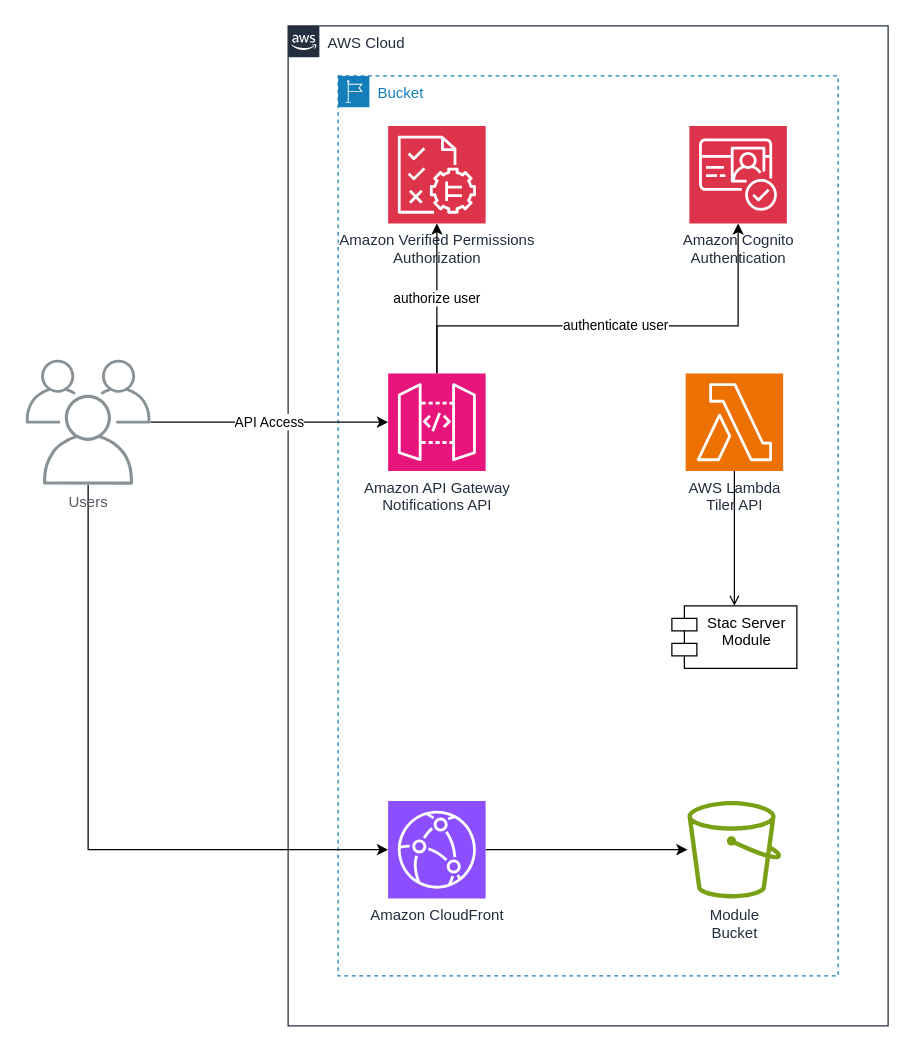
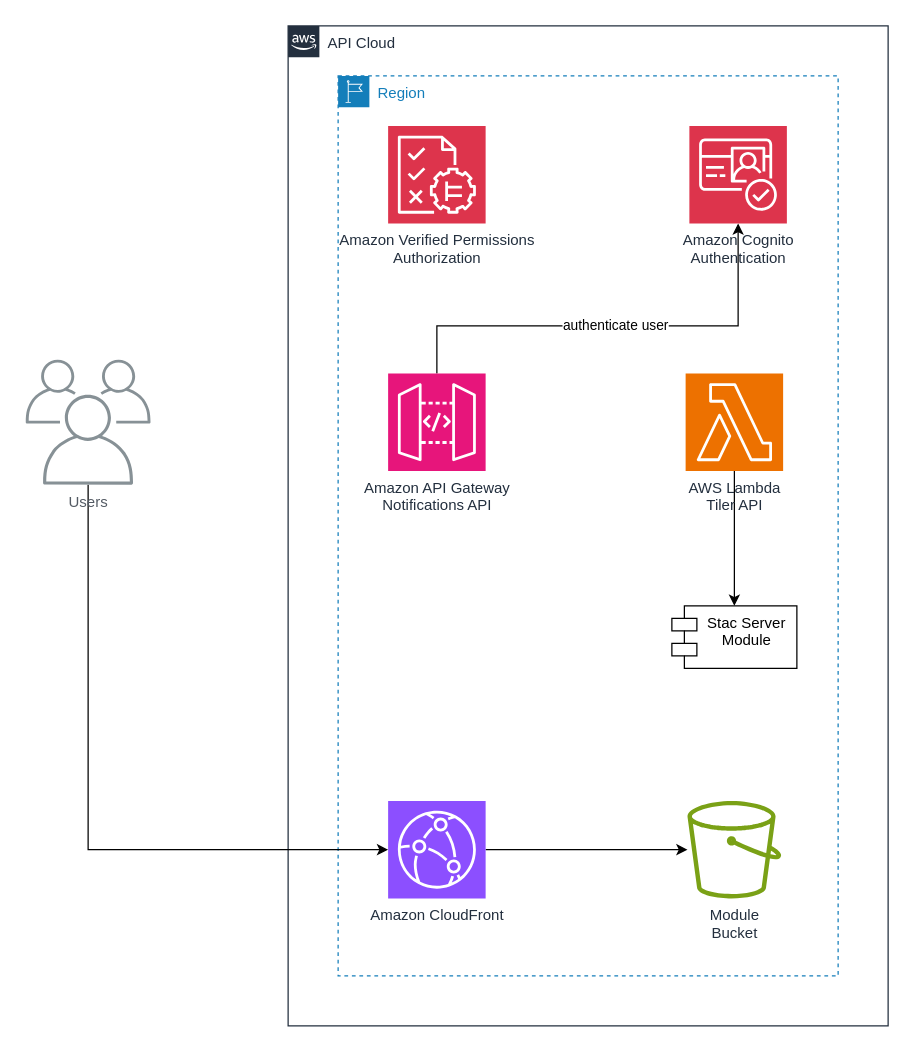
  <mxCell id="0" />
  <mxCell id="1" parent="0" />
- <mxCell id="2" value="AWS Cloud" style="points=[[0,0],[0.25,0],[0.5,0],[0.75,0],[1,0],[1,0.25],[1,0.5],[1,0.75],[1,1],[0.75,1],[0.5,1],[0.25,1],[0,1],[0,0.75],[0,0.5],[0,0.25]];outlineConnect=0;gradientColor=none;html=1;whiteSpace=wrap;fontSize=12;fontStyle=0;container=1;pointerEvents=0;collapsible=0;recursiveResize=0;shape=mxgraph.aws4.group;grIcon=mxgraph.aws4.group_aws_cloud_alt;strokeColor=#232F3E;fillColor=none;verticalAlign=top;align=left;spacingLeft=30;fontColor=#232F3E;dashed=0;" parent="1" vertex="1"><mxGeometry x="230" y="20" width="480" height="800" as="geometry" /></mxCell>
- <mxCell id="3" value="Bucket" style="points=[[0,0],[0.25,0],[0.5,0],[0.75,0],[1,0],[1,0.25],[1,0.5],[1,0.75],[1,1],[0.75,1],[0.5,1],[0.25,1],[0,1],[0,0.75],[0,0.5],[0,0.25]];outlineConnect=0;gradientColor=none;html=1;whiteSpace=wrap;fontSize=12;fontStyle=0;container=1;pointerEvents=0;collapsible=0;recursiveResize=0;shape=mxgraph.aws4.group;grIcon=mxgraph.aws4.group_region;strokeColor=#147EBA;fillColor=none;verticalAlign=top;align=left;spacingLeft=30;fontColor=#147EBA;dashed=1;" parent="2" vertex="1"><mxGeometry x="40" y="40" width="400" height="720" as="geometry" /></mxCell>
+ <mxCell id="2" value="API Cloud" style="points=[[0,0],[0.25,0],[0.5,0],[0.75,0],[1,0],[1,0.25],[1,0.5],[1,0.75],[1,1],[0.75,1],[0.5,1],[0.25,1],[0,1],[0,0.75],[0,0.5],[0,0.25]];outlineConnect=0;gradientColor=none;html=1;whiteSpace=wrap;fontSize=12;fontStyle=0;container=1;pointerEvents=0;collapsible=0;recursiveResize=0;shape=mxgraph.aws4.group;grIcon=mxgraph.aws4.group_aws_cloud_alt;strokeColor=#232F3E;fillColor=none;verticalAlign=top;align=left;spacingLeft=30;fontColor=#232F3E;dashed=0;" parent="1" vertex="1"><mxGeometry x="230" y="20" width="480" height="800" as="geometry" /></mxCell>
+ <mxCell id="3" value="Region" style="points=[[0,0],[0.25,0],[0.5,0],[0.75,0],[1,0],[1,0.25],[1,0.5],[1,0.75],[1,1],[0.75,1],[0.5,1],[0.25,1],[0,1],[0,0.75],[0,0.5],[0,0.25]];outlineConnect=0;gradientColor=none;html=1;whiteSpace=wrap;fontSize=12;fontStyle=0;container=1;pointerEvents=0;collapsible=0;recursiveResize=0;shape=mxgraph.aws4.group;grIcon=mxgraph.aws4.group_region;strokeColor=#147EBA;fillColor=none;verticalAlign=top;align=left;spacingLeft=30;fontColor=#147EBA;dashed=1;" parent="2" vertex="1"><mxGeometry x="40" y="40" width="400" height="720" as="geometry" /></mxCell>
  <mxCell id="4" value="Amazon Verified Permissions&lt;br&gt;Authorization" style="sketch=0;points=[[0,0,0],[0.25,0,0],[0.5,0,0],[0.75,0,0],[1,0,0],[0,1,0],[0.25,1,0],[0.5,1,0],[0.75,1,0],[1,1,0],[0,0.25,0],[0,0.5,0],[0,0.75,0],[1,0.25,0],[1,0.5,0],[1,0.75,0]];outlineConnect=0;fontColor=#232F3E;fillColor=#DD344C;strokeColor=#ffffff;dashed=0;verticalLabelPosition=bottom;verticalAlign=top;align=center;html=1;fontSize=12;fontStyle=0;aspect=fixed;shape=mxgraph.aws4.resourceIcon;resIcon=mxgraph.aws4.verified_permissions;" parent="3" vertex="1"><mxGeometry x="40" y="40" width="78" height="78" as="geometry" /></mxCell>
- <mxCell id="5" value="authorize user" style="edgeStyle=orthogonalEdgeStyle;rounded=0;orthogonalLoop=1;jettySize=auto;html=1;" parent="3" source="7" target="4" edge="1"><mxGeometry relative="1" as="geometry" /></mxCell>
  <mxCell id="6" value="authenticate user" style="edgeStyle=orthogonalEdgeStyle;rounded=0;orthogonalLoop=1;jettySize=auto;html=1;" parent="3" source="7" target="8" edge="1"><mxGeometry relative="1" as="geometry"><Array as="points"><mxPoint x="79" y="200" /><mxPoint x="320" y="200" /></Array></mxGeometry></mxCell>
  <mxCell id="7" value="Amazon API Gateway&lt;br&gt;Notifications API" style="sketch=0;points=[[0,0,0],[0.25,0,0],[0.5,0,0],[0.75,0,0],[1,0,0],[0,1,0],[0.25,1,0],[0.5,1,0],[0.75,1,0],[1,1,0],[0,0.25,0],[0,0.5,0],[0,0.75,0],[1,0.25,0],[1,0.5,0],[1,0.75,0]];outlineConnect=0;fontColor=#232F3E;fillColor=#E7157B;strokeColor=#ffffff;dashed=0;verticalLabelPosition=bottom;verticalAlign=top;align=center;html=1;fontSize=12;fontStyle=0;aspect=fixed;shape=mxgraph.aws4.resourceIcon;resIcon=mxgraph.aws4.api_gateway;" parent="3" vertex="1"><mxGeometry x="40" y="238" width="78" height="78" as="geometry" /></mxCell>
  <mxCell id="8" value="Amazon Cognito&lt;br&gt;Authentication" style="sketch=0;points=[[0,0,0],[0.25,0,0],[0.5,0,0],[0.75,0,0],[1,0,0],[0,1,0],[0.25,1,0],[0.5,1,0],[0.75,1,0],[1,1,0],[0,0.25,0],[0,0.5,0],[0,0.75,0],[1,0.25,0],[1,0.5,0],[1,0.75,0]];outlineConnect=0;fontColor=#232F3E;fillColor=#DD344C;strokeColor=#ffffff;dashed=0;verticalLabelPosition=bottom;verticalAlign=top;align=center;html=1;fontSize=12;fontStyle=0;aspect=fixed;shape=mxgraph.aws4.resourceIcon;resIcon=mxgraph.aws4.cognito;" parent="3" vertex="1"><mxGeometry x="281" y="40" width="78" height="78" as="geometry" /></mxCell>
- <mxCell id="9" style="edgeStyle=orthogonalEdgeStyle;rounded=0;orthogonalLoop=1;jettySize=auto;html=1;endArrow=open;" parent="3" source="10" target="11" edge="1"><mxGeometry relative="1" as="geometry"><mxPoint x="520" y="277" as="targetPoint" /></mxGeometry></mxCell>
+ <mxCell id="9" style="edgeStyle=orthogonalEdgeStyle;rounded=0;orthogonalLoop=1;jettySize=auto;html=1;" parent="3" source="10" target="11" edge="1"><mxGeometry relative="1" as="geometry"><mxPoint x="520" y="277" as="targetPoint" /></mxGeometry></mxCell>
  <mxCell id="10" value="AWS Lambda&lt;br&gt;Tiler API" style="sketch=0;points=[[0,0,0],[0.25,0,0],[0.5,0,0],[0.75,0,0],[1,0,0],[0,1,0],[0.25,1,0],[0.5,1,0],[0.75,1,0],[1,1,0],[0,0.25,0],[0,0.5,0],[0,0.75,0],[1,0.25,0],[1,0.5,0],[1,0.75,0]];outlineConnect=0;fontColor=#232F3E;fillColor=#ED7100;strokeColor=#ffffff;dashed=0;verticalLabelPosition=bottom;verticalAlign=top;align=center;html=1;fontSize=12;fontStyle=0;aspect=fixed;shape=mxgraph.aws4.resourceIcon;resIcon=mxgraph.aws4.lambda;" parent="3" vertex="1"><mxGeometry x="278" y="238" width="78" height="78" as="geometry" /></mxCell>
  <mxCell id="11" value="Stac Server&lt;br&gt;Module" style="shape=module;align=left;spacingLeft=20;align=center;verticalAlign=top;whiteSpace=wrap;html=1;" parent="3" vertex="1"><mxGeometry x="267" y="424" width="100" height="50" as="geometry" /></mxCell>
  <mxCell id="12" style="edgeStyle=orthogonalEdgeStyle;rounded=0;orthogonalLoop=1;jettySize=auto;html=1;" edge="1" parent="3" source="13" target="14"><mxGeometry relative="1" as="geometry" /></mxCell>
  <mxCell id="13" value="Amazon CloudFront" style="sketch=0;points=[[0,0,0],[0.25,0,0],[0.5,0,0],[0.75,0,0],[1,0,0],[0,1,0],[0.25,1,0],[0.5,1,0],[0.75,1,0],[1,1,0],[0,0.25,0],[0,0.5,0],[0,0.75,0],[1,0.25,0],[1,0.5,0],[1,0.75,0]];outlineConnect=0;fontColor=#232F3E;fillColor=#8C4FFF;strokeColor=#ffffff;dashed=0;verticalLabelPosition=bottom;verticalAlign=top;align=center;html=1;fontSize=12;fontStyle=0;aspect=fixed;shape=mxgraph.aws4.resourceIcon;resIcon=mxgraph.aws4.cloudfront;" vertex="1" parent="3"><mxGeometry x="40" y="580" width="78" height="78" as="geometry" /></mxCell>
  <mxCell id="14" value="Module&lt;br&gt;Bucket" style="sketch=0;outlineConnect=0;fontColor=#232F3E;gradientColor=none;fillColor=#7AA116;strokeColor=none;dashed=0;verticalLabelPosition=bottom;verticalAlign=top;align=center;html=1;fontSize=12;fontStyle=0;aspect=fixed;pointerEvents=1;shape=mxgraph.aws4.bucket;movable=1;resizable=1;rotatable=1;deletable=1;editable=1;locked=0;connectable=1;" vertex="1" parent="3"><mxGeometry x="279.5" y="580" width="75" height="78" as="geometry" /></mxCell>
- <mxCell id="15" value="API Access" style="edgeStyle=orthogonalEdgeStyle;rounded=0;orthogonalLoop=1;jettySize=auto;html=1;" parent="1" source="17" target="7" edge="1"><mxGeometry relative="1" as="geometry" /></mxCell>
  <mxCell id="16" style="edgeStyle=orthogonalEdgeStyle;rounded=0;orthogonalLoop=1;jettySize=auto;html=1;" edge="1" parent="1" source="17" target="13"><mxGeometry relative="1" as="geometry"><Array as="points"><mxPoint x="70" y="679" /></Array></mxGeometry></mxCell>
  <mxCell id="17" value="Users" style="sketch=0;outlineConnect=0;gradientColor=none;fontColor=#545B64;strokeColor=none;fillColor=#879196;dashed=0;verticalLabelPosition=bottom;verticalAlign=top;align=center;html=1;fontSize=12;fontStyle=0;aspect=fixed;shape=mxgraph.aws4.illustration_users;pointerEvents=1" parent="1" vertex="1"><mxGeometry x="20" y="287" width="100" height="100" as="geometry" /></mxCell>
